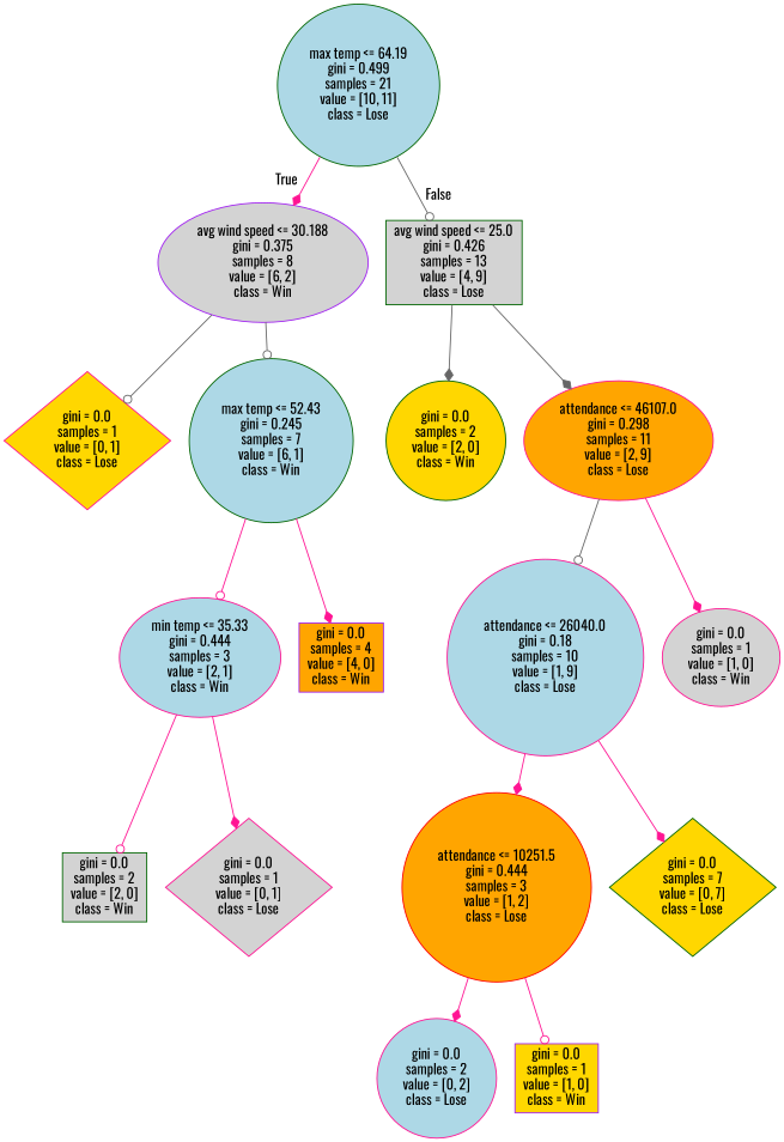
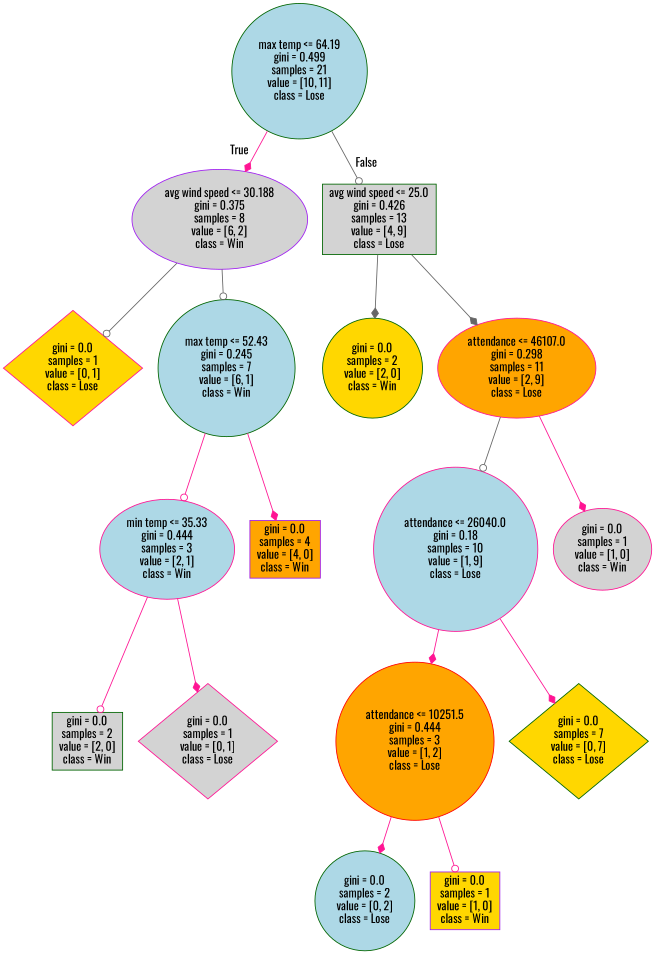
  digraph {
    fontname=Oswald
    node [shape=circle style=filled fillcolor=lightblue color=deeppink fontname=Oswald]
    edge [color=deeppink arrowhead=diamond fontname=Oswald]
    n1 [label="max temp <= 64.19\ngini = 0.499\nsamples = 21\nvalue = [10, 11]\nclass = Lose" color=darkgreen]
    n2 [label="avg wind speed <= 30.188\ngini = 0.375\nsamples = 8\nvalue = [6, 2]\nclass = Win" shape=ellipse fillcolor=lightgrey color=purple]
    n3 [label="avg wind speed <= 25.0\ngini = 0.426\nsamples = 13\nvalue = [4, 9]\nclass = Lose" shape=box fillcolor=lightgrey color=darkgreen]
    n4 [label="gini = 0.0\nsamples = 1\nvalue = [0, 1]\nclass = Lose" shape=diamond fillcolor=gold]
    n5 [label="max temp <= 52.43\ngini = 0.245\nsamples = 7\nvalue = [6, 1]\nclass = Win" color=darkgreen]
    n6 [label="min temp <= 35.33\ngini = 0.444\nsamples = 3\nvalue = [2, 1]\nclass = Win" shape=ellipse]
    n7 [label="gini = 0.0\nsamples = 4\nvalue = [4, 0]\nclass = Win" shape=box fillcolor=orange color=purple]
    n8 [label="gini = 0.0\nsamples = 2\nvalue = [2, 0]\nclass = Win" shape=box fillcolor=lightgrey color=darkgreen]
    n9 [label="gini = 0.0\nsamples = 1\nvalue = [0, 1]\nclass = Lose" shape=diamond fillcolor=lightgrey]
    n10 [label="gini = 0.0\nsamples = 2\nvalue = [2, 0]\nclass = Win" fillcolor=gold color=darkgreen]
    n11 [label="attendance <= 46107.0\ngini = 0.298\nsamples = 11\nvalue = [2, 9]\nclass = Lose" shape=ellipse fillcolor=orange]
    n12 [label="attendance <= 26040.0\ngini = 0.18\nsamples = 10\nvalue = [1, 9]\nclass = Lose"]
    n13 [label="gini = 0.0\nsamples = 1\nvalue = [1, 0]\nclass = Win" shape=ellipse fillcolor=lightgrey]
    n14 [label="attendance <= 10251.5\ngini = 0.444\nsamples = 3\nvalue = [1, 2]\nclass = Lose" fillcolor=orange color=red]
    n15 [label="gini = 0.0\nsamples = 7\nvalue = [0, 7]\nclass = Lose" shape=diamond fillcolor=gold color=darkgreen]
-   n16 [label="gini = 0.0\nsamples = 2\nvalue = [0, 2]\nclass = Lose"]
+   n16 [label="gini = 0.0\nsamples = 2\nvalue = [0, 2]\nclass = Lose" color=darkgreen]
    n17 [label="gini = 0.0\nsamples = 1\nvalue = [1, 0]\nclass = Win" shape=box fillcolor=gold color=purple]
    n1 -> n2 [headlabel=True labelangle=45 labeldistance=2.5]
    n1 -> n3 [headlabel=False labelangle=-45 labeldistance=2.5 color=gray40 arrowhead=odot]
    n2 -> n4 [color=gray40 arrowhead=odot]
    n2 -> n5 [color=gray40 arrowhead=odot]
    n3 -> n10 [color=gray40]
    n3 -> n11 [color=gray40]
    n5 -> n6 [arrowhead=odot]
    n5 -> n7
    n6 -> n8 [arrowhead=odot]
    n6 -> n9
    n11 -> n12 [color=gray40 arrowhead=odot]
    n11 -> n13
    n12 -> n14
    n12 -> n15
    n14 -> n16
    n14 -> n17 [arrowhead=odot]
  }
